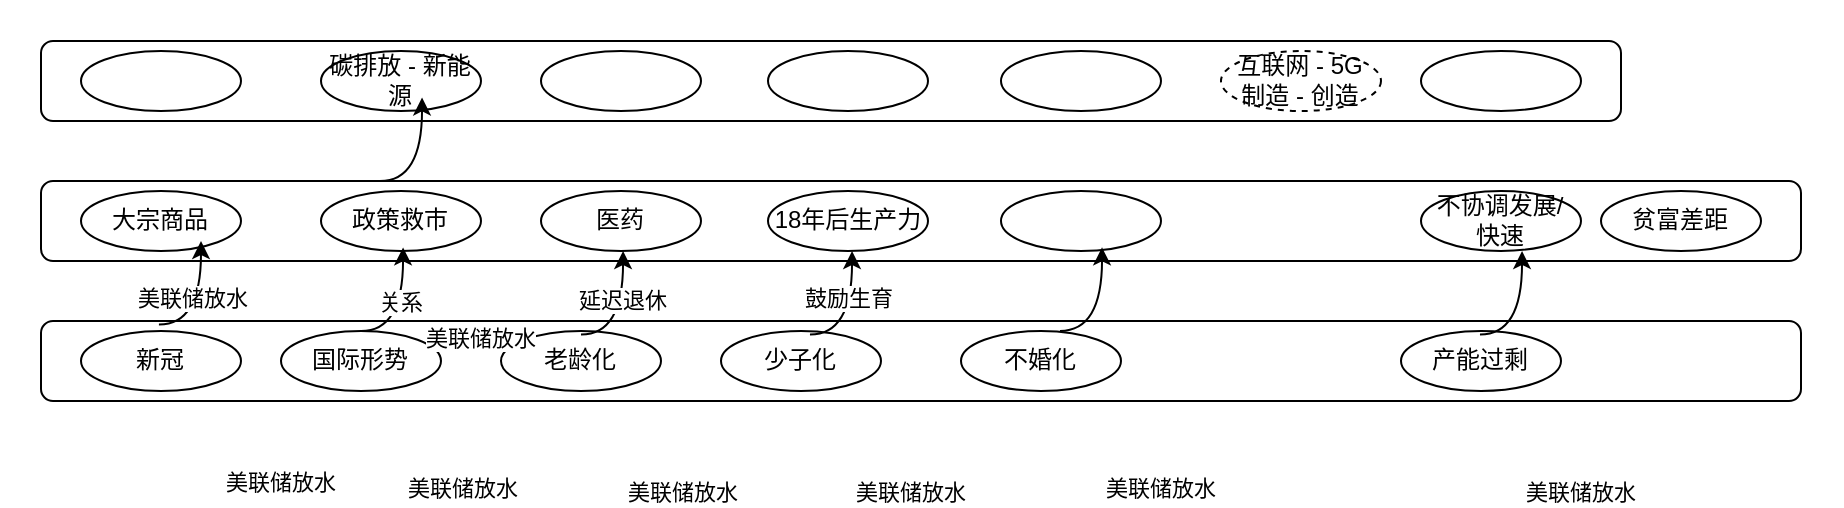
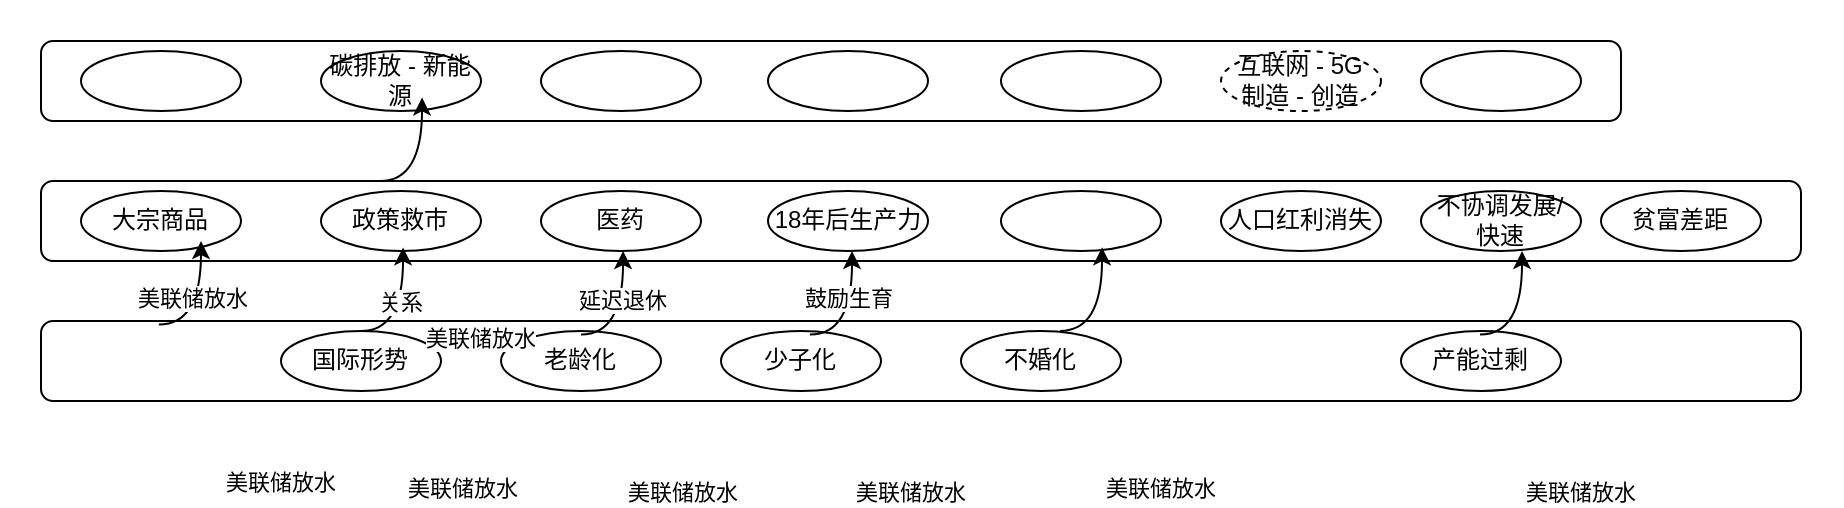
  <mxCell id="0" />
  <mxCell id="1" parent="0" />
  <mxCell id="2" value="" style="rounded=1;whiteSpace=wrap;html=1;" vertex="1" parent="1"><mxGeometry x="20" y="160" width="880" height="40" as="geometry" /></mxCell>
- <mxCell id="3" value="新冠" style="ellipse;whiteSpace=wrap;html=1;" vertex="1" parent="1"><mxGeometry x="40" y="165" width="80" height="30" as="geometry" /></mxCell>
  <mxCell id="4" value="国际形势" style="ellipse;whiteSpace=wrap;html=1;" vertex="1" parent="1"><mxGeometry x="140" y="165" width="80" height="30" as="geometry" /></mxCell>
  <mxCell id="5" value="老龄化" style="ellipse;whiteSpace=wrap;html=1;" vertex="1" parent="1"><mxGeometry x="250" y="165" width="80" height="30" as="geometry" /></mxCell>
  <mxCell id="6" value="少子化" style="ellipse;whiteSpace=wrap;html=1;" vertex="1" parent="1"><mxGeometry x="360" y="165" width="80" height="30" as="geometry" /></mxCell>
  <mxCell id="7" value="不婚化" style="ellipse;whiteSpace=wrap;html=1;" vertex="1" parent="1"><mxGeometry x="480" y="165" width="80" height="30" as="geometry" /></mxCell>
  <mxCell id="8" value="产能过剩" style="ellipse;whiteSpace=wrap;html=1;" vertex="1" parent="1"><mxGeometry x="700" y="165" width="80" height="30" as="geometry" /></mxCell>
  <mxCell id="9" value="" style="rounded=1;whiteSpace=wrap;html=1;" vertex="1" parent="1"><mxGeometry x="20" y="90" width="880" height="40" as="geometry" /></mxCell>
  <mxCell id="10" value="大宗商品" style="ellipse;whiteSpace=wrap;html=1;" vertex="1" parent="1"><mxGeometry x="40" y="95" width="80" height="30" as="geometry" /></mxCell>
  <mxCell id="11" value="政策救市" style="ellipse;whiteSpace=wrap;html=1;" vertex="1" parent="1"><mxGeometry x="160" y="95" width="80" height="30" as="geometry" /></mxCell>
  <mxCell id="12" value="医药" style="ellipse;whiteSpace=wrap;html=1;" vertex="1" parent="1"><mxGeometry x="270" y="95" width="80" height="30" as="geometry" /></mxCell>
  <mxCell id="13" value="18年后生产力" style="ellipse;whiteSpace=wrap;html=1;" vertex="1" parent="1"><mxGeometry x="383.5" y="95" width="80" height="30" as="geometry" /></mxCell>
  <mxCell id="14" value="" style="ellipse;whiteSpace=wrap;html=1;" vertex="1" parent="1"><mxGeometry x="500" y="95" width="80" height="30" as="geometry" /></mxCell>
+ <mxCell id="15" value="人口红利消失" style="ellipse;whiteSpace=wrap;html=1;" vertex="1" parent="1"><mxGeometry x="610" y="95" width="80" height="30" as="geometry" /></mxCell>
  <mxCell id="16" value="不协调发展/&lt;br&gt;快速" style="ellipse;whiteSpace=wrap;html=1;" vertex="1" parent="1"><mxGeometry x="710" y="95" width="80" height="30" as="geometry" /></mxCell>
  <mxCell id="17" value="" style="rounded=1;whiteSpace=wrap;html=1;" vertex="1" parent="1"><mxGeometry x="20" y="20" width="790" height="40" as="geometry" /></mxCell>
  <mxCell id="18" value="" style="ellipse;whiteSpace=wrap;html=1;" vertex="1" parent="1"><mxGeometry x="40" y="25" width="80" height="30" as="geometry" /></mxCell>
  <mxCell id="19" value="碳排放 - 新能源" style="ellipse;whiteSpace=wrap;html=1;" vertex="1" parent="1"><mxGeometry x="160" y="25" width="80" height="30" as="geometry" /></mxCell>
  <mxCell id="20" value="" style="ellipse;whiteSpace=wrap;html=1;" vertex="1" parent="1"><mxGeometry x="270" y="25" width="80" height="30" as="geometry" /></mxCell>
  <mxCell id="21" value="" style="ellipse;whiteSpace=wrap;html=1;" vertex="1" parent="1"><mxGeometry x="383.5" y="25" width="80" height="30" as="geometry" /></mxCell>
  <mxCell id="22" value="" style="ellipse;whiteSpace=wrap;html=1;" vertex="1" parent="1"><mxGeometry x="500" y="25" width="80" height="30" as="geometry" /></mxCell>
  <mxCell id="23" value="互联网 - 5G&lt;br&gt;制造 - 创造" style="ellipse;whiteSpace=wrap;html=1;dashed=1;" vertex="1" parent="1"><mxGeometry x="610" y="25" width="80" height="30" as="geometry" /></mxCell>
  <mxCell id="24" value="" style="ellipse;whiteSpace=wrap;html=1;" vertex="1" parent="1"><mxGeometry x="710" y="25" width="80" height="30" as="geometry" /></mxCell>
  <mxCell id="25" value="美联储放水" style="curved=1;endArrow=classic;html=1;rounded=0;edgeStyle=orthogonalEdgeStyle;exitX=0.067;exitY=0.045;exitDx=0;exitDy=0;exitPerimeter=0;" edge="1" parent="1" source="2"><mxGeometry x="-0.33" y="-88" width="50" height="50" relative="1" as="geometry"><mxPoint x="50" y="170" as="sourcePoint" /><mxPoint x="100" y="120" as="targetPoint" /><Array as="points"><mxPoint x="100" y="162" /></Array><mxPoint x="-48" y="79" as="offset" /></mxGeometry></mxCell>
  <mxCell id="26" value="美联储放水" style="edgeLabel;html=1;align=center;verticalAlign=middle;resizable=0;points=[];" vertex="1" connectable="0" parent="25"><mxGeometry x="0.076" y="5" relative="1" as="geometry"><mxPoint as="offset" /></mxGeometry></mxCell>
  <mxCell id="27" value="美联储放水" style="curved=1;endArrow=classic;html=1;rounded=0;edgeStyle=orthogonalEdgeStyle;exitX=0.067;exitY=0.045;exitDx=0;exitDy=0;exitPerimeter=0;" edge="1" parent="1"><mxGeometry x="-0.33" y="-84" width="50" height="50" relative="1" as="geometry"><mxPoint x="180" y="165" as="sourcePoint" /><mxPoint x="201.04" y="123.2" as="targetPoint" /><Array as="points"><mxPoint x="201.04" y="165.2" /></Array><mxPoint x="-54" y="79" as="offset" /></mxGeometry></mxCell>
  <mxCell id="28" value="关系" style="edgeLabel;html=1;align=center;verticalAlign=middle;resizable=0;points=[];" vertex="1" connectable="0" parent="27"><mxGeometry x="0.111" y="2" relative="1" as="geometry"><mxPoint as="offset" /></mxGeometry></mxCell>
  <mxCell id="29" value="美联储放水" style="curved=1;endArrow=classic;html=1;rounded=0;edgeStyle=orthogonalEdgeStyle;exitX=0.067;exitY=0.045;exitDx=0;exitDy=0;exitPerimeter=0;" edge="1" parent="1"><mxGeometry x="-0.33" y="-84" width="50" height="50" relative="1" as="geometry"><mxPoint x="290" y="166.8" as="sourcePoint" /><mxPoint x="311.04" y="125" as="targetPoint" /><Array as="points"><mxPoint x="311.04" y="167" /></Array><mxPoint x="-54" y="79" as="offset" /></mxGeometry></mxCell>
  <mxCell id="30" value="延迟退休" style="edgeLabel;html=1;align=center;verticalAlign=middle;resizable=0;points=[];" vertex="1" connectable="0" parent="29"><mxGeometry x="0.038" y="3" relative="1" as="geometry"><mxPoint x="2" y="-5" as="offset" /></mxGeometry></mxCell>
  <mxCell id="31" value="美联储放水" style="curved=1;endArrow=classic;html=1;rounded=0;edgeStyle=orthogonalEdgeStyle;exitX=0.067;exitY=0.045;exitDx=0;exitDy=0;exitPerimeter=0;" edge="1" parent="1"><mxGeometry x="-0.33" y="-84" width="50" height="50" relative="1" as="geometry"><mxPoint x="404.48" y="166.8" as="sourcePoint" /><mxPoint x="425.52" y="125" as="targetPoint" /><Array as="points"><mxPoint x="425.52" y="167" /></Array><mxPoint x="-54" y="79" as="offset" /></mxGeometry></mxCell>
  <mxCell id="32" value="鼓励生育" style="edgeLabel;html=1;align=center;verticalAlign=middle;resizable=0;points=[];" vertex="1" connectable="0" parent="31"><mxGeometry x="-0.028" y="3" relative="1" as="geometry"><mxPoint x="1" y="-8" as="offset" /></mxGeometry></mxCell>
  <mxCell id="33" value="美联储放水" style="curved=1;endArrow=classic;html=1;rounded=0;edgeStyle=orthogonalEdgeStyle;exitX=0.067;exitY=0.045;exitDx=0;exitDy=0;exitPerimeter=0;" edge="1" parent="1"><mxGeometry x="-0.33" y="-84" width="50" height="50" relative="1" as="geometry"><mxPoint x="529.48" y="164.97" as="sourcePoint" /><mxPoint x="550.52" y="123.17" as="targetPoint" /><Array as="points"><mxPoint x="550.52" y="165.17" /></Array><mxPoint x="-54" y="79" as="offset" /></mxGeometry></mxCell>
  <mxCell id="34" value="美联储放水" style="curved=1;endArrow=classic;html=1;rounded=0;edgeStyle=orthogonalEdgeStyle;exitX=0.067;exitY=0.045;exitDx=0;exitDy=0;exitPerimeter=0;" edge="1" parent="1"><mxGeometry x="-0.33" y="-84" width="50" height="50" relative="1" as="geometry"><mxPoint x="189.48" y="90" as="sourcePoint" /><mxPoint x="210.52" y="48.2" as="targetPoint" /><Array as="points"><mxPoint x="210.52" y="90.2" /></Array><mxPoint x="-54" y="79" as="offset" /></mxGeometry></mxCell>
  <mxCell id="35" value="美联储放水" style="curved=1;endArrow=classic;html=1;rounded=0;edgeStyle=orthogonalEdgeStyle;exitX=0.067;exitY=0.045;exitDx=0;exitDy=0;exitPerimeter=0;" edge="1" parent="1"><mxGeometry x="-0.33" y="-84" width="50" height="50" relative="1" as="geometry"><mxPoint x="739.48" y="166.8" as="sourcePoint" /><mxPoint x="760.52" y="125" as="targetPoint" /><Array as="points"><mxPoint x="760.52" y="167" /></Array><mxPoint x="-54" y="79" as="offset" /></mxGeometry></mxCell>
  <mxCell id="36" value="贫富差距" style="ellipse;whiteSpace=wrap;html=1;" vertex="1" parent="1"><mxGeometry x="800" y="95" width="80" height="30" as="geometry" /></mxCell>
